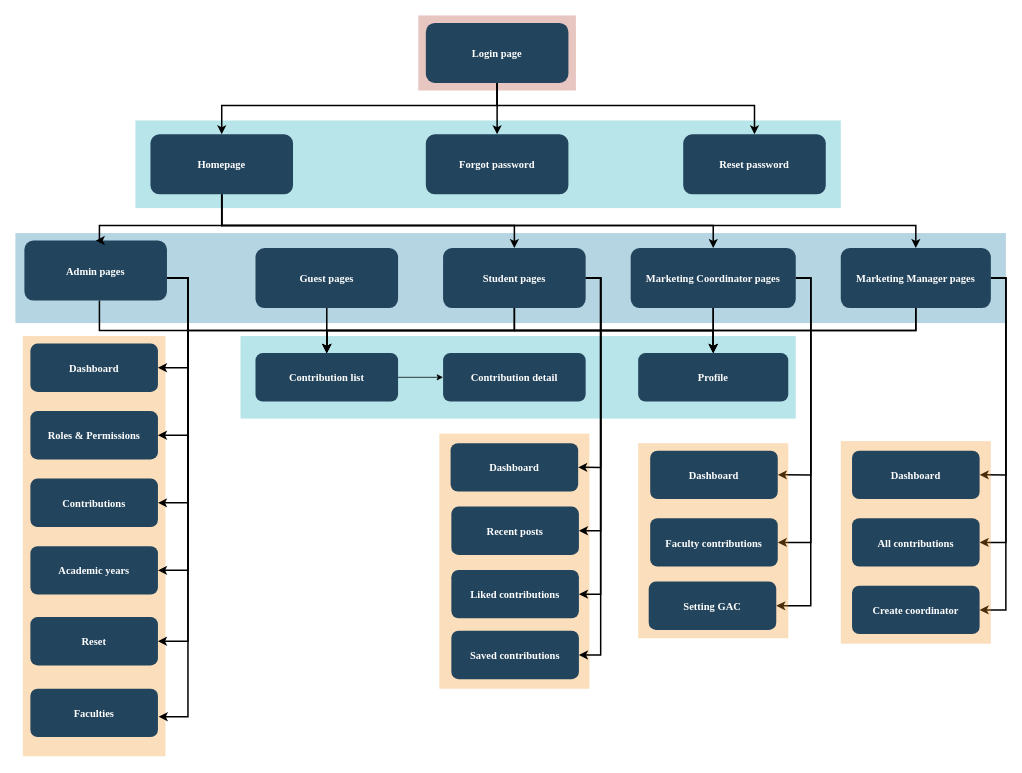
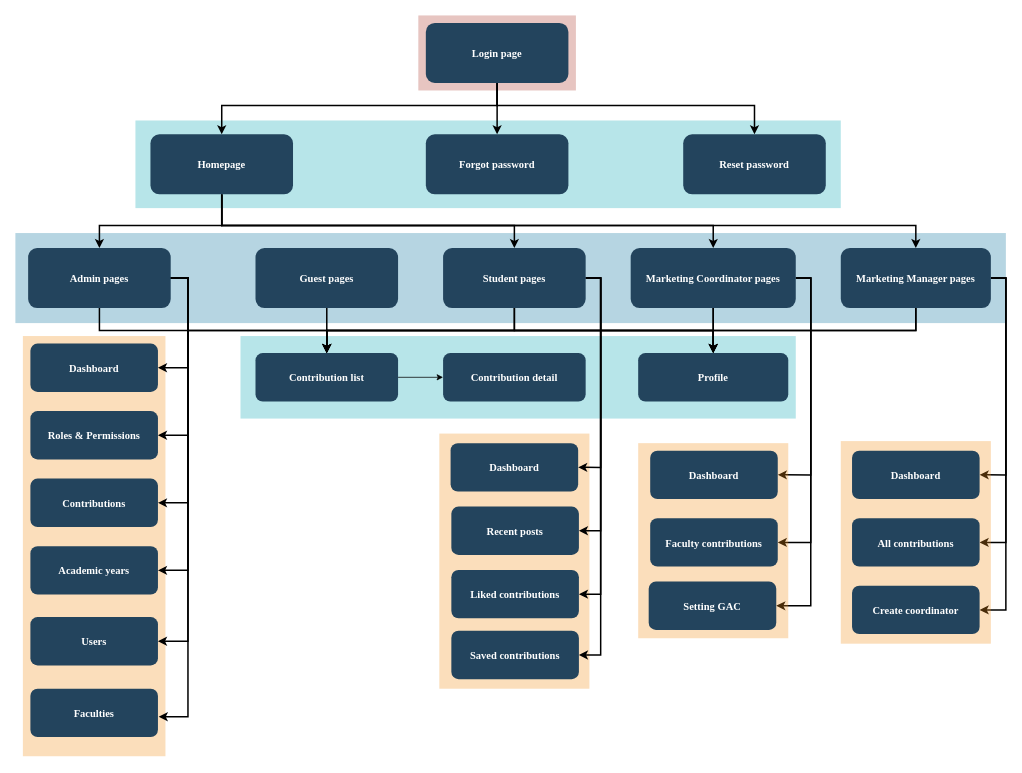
  <mxCell id="0" />
  <mxCell id="1" parent="0" />
  <mxCell id="2" value="" style="fillColor=#F2931E;strokeColor=none;opacity=30;" vertex="1" parent="1"><mxGeometry x="585" y="577.25" width="200" height="340" as="geometry" /></mxCell>
  <mxCell id="3" value="" style="fillColor=#12AAB5;strokeColor=none;opacity=30;" vertex="1" parent="1"><mxGeometry x="180" y="160" width="940" height="116.75" as="geometry" /></mxCell>
  <mxCell id="4" value="" style="fillColor=#AE4132;strokeColor=none;opacity=30;" parent="1" vertex="1"><mxGeometry x="557" y="20" width="210" height="100.0" as="geometry" /></mxCell>
  <mxCell id="5" value="" style="fillColor=#10739E;strokeColor=none;opacity=30;" parent="1" vertex="1"><mxGeometry x="20" y="310" width="1320" height="120" as="geometry" /></mxCell>
  <mxCell id="6" value="" style="fillColor=#F2931E;strokeColor=none;opacity=30;" parent="1" vertex="1"><mxGeometry x="30" y="447.25" width="190" height="560" as="geometry" /></mxCell>
  <mxCell id="7" value="" style="fillColor=#12AAB5;strokeColor=none;opacity=30;" parent="1" vertex="1"><mxGeometry x="320" y="447.25" width="740" height="110" as="geometry" /></mxCell>
  <mxCell id="8" style="edgeStyle=orthogonalEdgeStyle;rounded=0;orthogonalLoop=1;jettySize=auto;html=1;entryX=0.5;entryY=0;entryDx=0;entryDy=0;strokeWidth=2;" edge="1" parent="1" source="11" target="42"><mxGeometry relative="1" as="geometry" /></mxCell>
  <mxCell id="9" style="edgeStyle=orthogonalEdgeStyle;rounded=0;orthogonalLoop=1;jettySize=auto;html=1;entryX=0.5;entryY=0;entryDx=0;entryDy=0;strokeWidth=2;" edge="1" parent="1" source="11" target="41"><mxGeometry relative="1" as="geometry"><Array as="points"><mxPoint x="662" y="140" /><mxPoint x="295" y="140" /></Array></mxGeometry></mxCell>
  <mxCell id="10" style="edgeStyle=orthogonalEdgeStyle;rounded=0;orthogonalLoop=1;jettySize=auto;html=1;entryX=0.5;entryY=0;entryDx=0;entryDy=0;strokeWidth=2;" edge="1" parent="1" source="11" target="43"><mxGeometry relative="1" as="geometry"><Array as="points"><mxPoint x="662" y="140" /><mxPoint x="1005" y="140" /></Array></mxGeometry></mxCell>
  <mxCell id="11" value="Login page" style="rounded=1;fillColor=#23445D;gradientColor=none;strokeColor=none;fontColor=#FFFFFF;fontStyle=1;fontFamily=Tahoma;fontSize=14" parent="1" vertex="1"><mxGeometry x="567" y="30" width="190" height="80" as="geometry" /></mxCell>
  <mxCell id="12" style="edgeStyle=orthogonalEdgeStyle;rounded=0;orthogonalLoop=1;jettySize=auto;html=1;entryX=0.5;entryY=0;entryDx=0;entryDy=0;strokeWidth=2;" edge="1" parent="1" source="18" target="34"><mxGeometry relative="1" as="geometry"><Array as="points"><mxPoint x="685" y="440" /><mxPoint x="435" y="440" /></Array></mxGeometry></mxCell>
  <mxCell id="13" style="edgeStyle=orthogonalEdgeStyle;rounded=0;orthogonalLoop=1;jettySize=auto;html=1;entryX=0.5;entryY=0;entryDx=0;entryDy=0;strokeWidth=2;" edge="1" parent="1" source="18" target="35"><mxGeometry relative="1" as="geometry"><Array as="points"><mxPoint x="685" y="440" /><mxPoint x="950" y="440" /></Array></mxGeometry></mxCell>
  <mxCell id="14" style="edgeStyle=orthogonalEdgeStyle;rounded=0;orthogonalLoop=1;jettySize=auto;html=1;entryX=1;entryY=0.5;entryDx=0;entryDy=0;strokeWidth=2;" edge="1" parent="1" source="18" target="36"><mxGeometry relative="1" as="geometry"><Array as="points"><mxPoint x="800" y="370" /><mxPoint x="800" y="707" /></Array></mxGeometry></mxCell>
  <mxCell id="15" style="edgeStyle=orthogonalEdgeStyle;rounded=0;orthogonalLoop=1;jettySize=auto;html=1;entryX=1;entryY=0.5;entryDx=0;entryDy=0;strokeWidth=2;" edge="1" parent="1" source="18" target="44"><mxGeometry relative="1" as="geometry"><Array as="points"><mxPoint x="800" y="370" /><mxPoint x="800" y="791" /></Array></mxGeometry></mxCell>
  <mxCell id="16" style="edgeStyle=orthogonalEdgeStyle;rounded=0;orthogonalLoop=1;jettySize=auto;html=1;entryX=1;entryY=0.5;entryDx=0;entryDy=0;strokeWidth=2;" edge="1" parent="1" source="18" target="45"><mxGeometry relative="1" as="geometry"><Array as="points"><mxPoint x="800" y="370" /><mxPoint x="800" y="872" /></Array></mxGeometry></mxCell>
  <mxCell id="17" style="edgeStyle=orthogonalEdgeStyle;rounded=0;orthogonalLoop=1;jettySize=auto;html=1;entryX=1;entryY=0.5;entryDx=0;entryDy=0;strokeWidth=2;" edge="1" parent="1" source="18" target="66"><mxGeometry relative="1" as="geometry"><Array as="points"><mxPoint x="800" y="370" /><mxPoint x="800" y="622" /></Array></mxGeometry></mxCell>
  <mxCell id="18" value="Student pages" style="rounded=1;fillColor=#23445D;gradientColor=none;strokeColor=none;fontColor=#FFFFFF;fontStyle=1;fontFamily=Tahoma;fontSize=14" parent="1" vertex="1"><mxGeometry x="590" y="330" width="190" height="80" as="geometry" /></mxCell>
  <mxCell id="19" style="edgeStyle=orthogonalEdgeStyle;rounded=0;orthogonalLoop=1;jettySize=auto;html=1;entryX=0.5;entryY=0;entryDx=0;entryDy=0;strokeWidth=2;" edge="1" parent="1" source="26" target="34"><mxGeometry relative="1" as="geometry"><Array as="points"><mxPoint x="250" y="370" /><mxPoint x="250" y="440" /><mxPoint x="435" y="440" /></Array></mxGeometry></mxCell>
  <mxCell id="20" style="edgeStyle=orthogonalEdgeStyle;rounded=0;orthogonalLoop=1;jettySize=auto;html=1;entryX=0.5;entryY=0;entryDx=0;entryDy=0;strokeWidth=2;" edge="1" parent="1" source="26" target="35"><mxGeometry relative="1" as="geometry"><Array as="points"><mxPoint x="132" y="440" /><mxPoint x="950" y="440" /></Array></mxGeometry></mxCell>
  <mxCell id="21" style="edgeStyle=orthogonalEdgeStyle;rounded=0;orthogonalLoop=1;jettySize=auto;html=1;entryX=1;entryY=0.5;entryDx=0;entryDy=0;strokeWidth=2;" edge="1" parent="1" source="26" target="27"><mxGeometry relative="1" as="geometry"><Array as="points"><mxPoint x="250" y="370" /><mxPoint x="250" y="489" /></Array></mxGeometry></mxCell>
  <mxCell id="22" style="edgeStyle=orthogonalEdgeStyle;rounded=0;orthogonalLoop=1;jettySize=auto;html=1;entryX=1;entryY=0.5;entryDx=0;entryDy=0;strokeWidth=2;" edge="1" parent="1" source="26" target="28"><mxGeometry relative="1" as="geometry"><Array as="points"><mxPoint x="250" y="370" /><mxPoint x="250" y="579" /></Array></mxGeometry></mxCell>
  <mxCell id="23" style="edgeStyle=orthogonalEdgeStyle;rounded=0;orthogonalLoop=1;jettySize=auto;html=1;entryX=1;entryY=0.5;entryDx=0;entryDy=0;strokeWidth=2;" edge="1" parent="1" source="26" target="29"><mxGeometry relative="1" as="geometry"><Array as="points"><mxPoint x="250" y="370" /><mxPoint x="250" y="669" /></Array></mxGeometry></mxCell>
  <mxCell id="24" style="edgeStyle=orthogonalEdgeStyle;rounded=0;orthogonalLoop=1;jettySize=auto;html=1;entryX=1;entryY=0.5;entryDx=0;entryDy=0;strokeWidth=2;" edge="1" parent="1" source="26" target="30"><mxGeometry relative="1" as="geometry"><Array as="points"><mxPoint x="250" y="370" /><mxPoint x="250" y="759" /></Array></mxGeometry></mxCell>
  <mxCell id="25" style="edgeStyle=orthogonalEdgeStyle;rounded=0;orthogonalLoop=1;jettySize=auto;html=1;entryX=1;entryY=0.5;entryDx=0;entryDy=0;strokeWidth=2;" edge="1" parent="1" source="26" target="31"><mxGeometry relative="1" as="geometry"><Array as="points"><mxPoint x="250" y="370" /><mxPoint x="250" y="854" /></Array></mxGeometry></mxCell>
- <mxCell id="26" value="Admin pages" style="rounded=1;fillColor=#23445D;gradientColor=none;strokeColor=none;fontColor=#FFFFFF;fontStyle=1;fontFamily=Tahoma;fontSize=14" parent="1" vertex="1"><mxGeometry x="32" y="320" width="190" height="80" as="geometry" /></mxCell>
+ <mxCell id="26" value="Admin pages" style="rounded=1;fillColor=#23445D;gradientColor=none;strokeColor=none;fontColor=#FFFFFF;fontStyle=1;fontFamily=Tahoma;fontSize=14" parent="1" vertex="1"><mxGeometry x="37" y="330" width="190" height="80" as="geometry" /></mxCell>
  <mxCell id="27" value="Dashboard" style="rounded=1;fillColor=#23445D;gradientColor=none;strokeColor=none;fontColor=#FFFFFF;fontStyle=1;fontFamily=Tahoma;fontSize=14" parent="1" vertex="1"><mxGeometry x="40" y="457.25" width="170" height="64.5" as="geometry" /></mxCell>
  <mxCell id="28" value="Roles &amp; Permissions" style="rounded=1;fillColor=#23445D;gradientColor=none;strokeColor=none;fontColor=#FFFFFF;fontStyle=1;fontFamily=Tahoma;fontSize=14" vertex="1" parent="1"><mxGeometry x="40" y="547.25" width="170" height="64.5" as="geometry" /></mxCell>
  <mxCell id="29" value="Contributions" style="rounded=1;fillColor=#23445D;gradientColor=none;strokeColor=none;fontColor=#FFFFFF;fontStyle=1;fontFamily=Tahoma;fontSize=14" vertex="1" parent="1"><mxGeometry x="40" y="637.25" width="170" height="64.5" as="geometry" /></mxCell>
  <mxCell id="30" value="Academic years" style="rounded=1;fillColor=#23445D;gradientColor=none;strokeColor=none;fontColor=#FFFFFF;fontStyle=1;fontFamily=Tahoma;fontSize=14" vertex="1" parent="1"><mxGeometry x="40" y="727.25" width="170" height="64.5" as="geometry" /></mxCell>
- <mxCell id="31" value="Reset" style="rounded=1;fillColor=#23445D;gradientColor=none;strokeColor=none;fontColor=#FFFFFF;fontStyle=1;fontFamily=Tahoma;fontSize=14" vertex="1" parent="1"><mxGeometry x="40" y="821.75" width="170" height="64.5" as="geometry" /></mxCell>
+ <mxCell id="31" value="Users" style="rounded=1;fillColor=#23445D;gradientColor=none;strokeColor=none;fontColor=#FFFFFF;fontStyle=1;fontFamily=Tahoma;fontSize=14" vertex="1" parent="1"><mxGeometry x="40" y="821.75" width="170" height="64.5" as="geometry" /></mxCell>
  <mxCell id="32" value="Faculties" style="rounded=1;fillColor=#23445D;gradientColor=none;strokeColor=none;fontColor=#FFFFFF;fontStyle=1;fontFamily=Tahoma;fontSize=14" vertex="1" parent="1"><mxGeometry x="40" y="917.25" width="170" height="64.5" as="geometry" /></mxCell>
  <mxCell id="33" style="edgeStyle=orthogonalEdgeStyle;rounded=0;orthogonalLoop=1;jettySize=auto;html=1;" edge="1" parent="1" source="34" target="48"><mxGeometry relative="1" as="geometry" /></mxCell>
  <mxCell id="34" value="Contribution list" style="rounded=1;fillColor=#23445D;gradientColor=none;strokeColor=none;fontColor=#FFFFFF;fontStyle=1;fontFamily=Tahoma;fontSize=14" vertex="1" parent="1"><mxGeometry x="340" y="470" width="190" height="64.5" as="geometry" /></mxCell>
  <mxCell id="35" value="Profile" style="rounded=1;fillColor=#23445D;gradientColor=none;strokeColor=none;fontColor=#FFFFFF;fontStyle=1;fontFamily=Tahoma;fontSize=14" vertex="1" parent="1"><mxGeometry x="850" y="470" width="200" height="64.5" as="geometry" /></mxCell>
  <mxCell id="36" value="Recent posts" style="rounded=1;fillColor=#23445D;gradientColor=none;strokeColor=none;fontColor=#FFFFFF;fontStyle=1;fontFamily=Tahoma;fontSize=14" vertex="1" parent="1"><mxGeometry x="601" y="674.5" width="170" height="64.5" as="geometry" /></mxCell>
  <mxCell id="37" style="edgeStyle=orthogonalEdgeStyle;rounded=0;orthogonalLoop=1;jettySize=auto;html=1;entryX=0.5;entryY=0;entryDx=0;entryDy=0;strokeWidth=2;" edge="1" parent="1" source="41" target="26"><mxGeometry relative="1" as="geometry"><Array as="points"><mxPoint x="295" y="300" /><mxPoint x="132" y="300" /></Array></mxGeometry></mxCell>
  <mxCell id="38" style="edgeStyle=orthogonalEdgeStyle;rounded=0;orthogonalLoop=1;jettySize=auto;html=1;entryX=0.5;entryY=0;entryDx=0;entryDy=0;strokeWidth=2;" edge="1" parent="1" source="41" target="18"><mxGeometry relative="1" as="geometry"><Array as="points"><mxPoint x="295" y="300" /><mxPoint x="685" y="300" /></Array></mxGeometry></mxCell>
  <mxCell id="39" style="edgeStyle=orthogonalEdgeStyle;rounded=0;orthogonalLoop=1;jettySize=auto;html=1;entryX=0.5;entryY=0;entryDx=0;entryDy=0;strokeWidth=2;" edge="1" parent="1" source="41" target="60"><mxGeometry relative="1" as="geometry"><Array as="points"><mxPoint x="295" y="300" /><mxPoint x="950" y="300" /></Array></mxGeometry></mxCell>
  <mxCell id="40" style="edgeStyle=orthogonalEdgeStyle;rounded=0;orthogonalLoop=1;jettySize=auto;html=1;entryX=0.5;entryY=0;entryDx=0;entryDy=0;strokeWidth=2;" edge="1" parent="1" source="41" target="54"><mxGeometry relative="1" as="geometry"><Array as="points"><mxPoint x="295" y="300" /><mxPoint x="1220" y="300" /></Array></mxGeometry></mxCell>
  <mxCell id="41" value="Homepage" style="rounded=1;fillColor=#23445D;gradientColor=none;strokeColor=none;fontColor=#FFFFFF;fontStyle=1;fontFamily=Tahoma;fontSize=14" vertex="1" parent="1"><mxGeometry x="200" y="178.37" width="190" height="80" as="geometry" /></mxCell>
  <mxCell id="42" value="Forgot password" style="rounded=1;fillColor=#23445D;gradientColor=none;strokeColor=none;fontColor=#FFFFFF;fontStyle=1;fontFamily=Tahoma;fontSize=14" vertex="1" parent="1"><mxGeometry x="567" y="178.37" width="190" height="80" as="geometry" /></mxCell>
  <mxCell id="43" value="Reset password" style="rounded=1;fillColor=#23445D;gradientColor=none;strokeColor=none;fontColor=#FFFFFF;fontStyle=1;fontFamily=Tahoma;fontSize=14" vertex="1" parent="1"><mxGeometry x="910" y="178.37" width="190" height="80" as="geometry" /></mxCell>
  <mxCell id="44" value="Liked contributions" style="rounded=1;fillColor=#23445D;gradientColor=none;strokeColor=none;fontColor=#FFFFFF;fontStyle=1;fontFamily=Tahoma;fontSize=14" vertex="1" parent="1"><mxGeometry x="601" y="759" width="170" height="64.5" as="geometry" /></mxCell>
  <mxCell id="45" value="Saved contributions" style="rounded=1;fillColor=#23445D;gradientColor=none;strokeColor=none;fontColor=#FFFFFF;fontStyle=1;fontFamily=Tahoma;fontSize=14" vertex="1" parent="1"><mxGeometry x="601" y="840" width="170" height="64.5" as="geometry" /></mxCell>
  <mxCell id="46" style="edgeStyle=orthogonalEdgeStyle;rounded=0;orthogonalLoop=1;jettySize=auto;html=1;entryX=0.5;entryY=0;entryDx=0;entryDy=0;strokeWidth=2;" edge="1" parent="1" source="47" target="34"><mxGeometry relative="1" as="geometry" /></mxCell>
  <mxCell id="47" value="Guest pages" style="rounded=1;fillColor=#23445D;gradientColor=none;strokeColor=none;fontColor=#FFFFFF;fontStyle=1;fontFamily=Tahoma;fontSize=14" vertex="1" parent="1"><mxGeometry x="340" y="330" width="190" height="80" as="geometry" /></mxCell>
  <mxCell id="48" value="Contribution detail" style="rounded=1;fillColor=#23445D;gradientColor=none;strokeColor=none;fontColor=#FFFFFF;fontStyle=1;fontFamily=Tahoma;fontSize=14" vertex="1" parent="1"><mxGeometry x="590" y="470" width="190" height="64.5" as="geometry" /></mxCell>
  <mxCell id="49" style="edgeStyle=orthogonalEdgeStyle;rounded=0;orthogonalLoop=1;jettySize=auto;html=1;entryX=0.5;entryY=0;entryDx=0;entryDy=0;strokeWidth=2;" edge="1" parent="1" source="54" target="34"><mxGeometry relative="1" as="geometry"><Array as="points"><mxPoint x="1220" y="440" /><mxPoint x="435" y="440" /></Array></mxGeometry></mxCell>
  <mxCell id="50" style="edgeStyle=orthogonalEdgeStyle;rounded=0;orthogonalLoop=1;jettySize=auto;html=1;entryX=0.5;entryY=0;entryDx=0;entryDy=0;strokeWidth=2;" edge="1" parent="1" source="54" target="35"><mxGeometry relative="1" as="geometry"><Array as="points"><mxPoint x="1220" y="440" /><mxPoint x="950" y="440" /></Array></mxGeometry></mxCell>
  <mxCell id="51" style="edgeStyle=orthogonalEdgeStyle;rounded=0;orthogonalLoop=1;jettySize=auto;html=1;entryX=1;entryY=0.5;entryDx=0;entryDy=0;strokeWidth=2;" edge="1" parent="1" source="54" target="68"><mxGeometry relative="1" as="geometry"><Array as="points"><mxPoint x="1340" y="370" /><mxPoint x="1340" y="632" /></Array></mxGeometry></mxCell>
  <mxCell id="52" style="edgeStyle=orthogonalEdgeStyle;rounded=0;orthogonalLoop=1;jettySize=auto;html=1;entryX=1;entryY=0.5;entryDx=0;entryDy=0;strokeWidth=2;" edge="1" parent="1" source="54" target="65"><mxGeometry relative="1" as="geometry"><Array as="points"><mxPoint x="1340" y="370" /><mxPoint x="1340" y="722" /></Array></mxGeometry></mxCell>
  <mxCell id="53" style="edgeStyle=orthogonalEdgeStyle;rounded=0;orthogonalLoop=1;jettySize=auto;html=1;entryX=1;entryY=0.5;entryDx=0;entryDy=0;strokeWidth=2;" edge="1" parent="1" source="54" target="69"><mxGeometry relative="1" as="geometry"><Array as="points"><mxPoint x="1340" y="370" /><mxPoint x="1340" y="812" /></Array></mxGeometry></mxCell>
  <mxCell id="54" value="Marketing Manager pages" style="rounded=1;fillColor=#23445D;gradientColor=none;strokeColor=none;fontColor=#FFFFFF;fontStyle=1;fontFamily=Tahoma;fontSize=14" vertex="1" parent="1"><mxGeometry x="1120" y="330" width="200" height="80" as="geometry" /></mxCell>
  <mxCell id="55" style="edgeStyle=orthogonalEdgeStyle;rounded=0;orthogonalLoop=1;jettySize=auto;html=1;entryX=0.5;entryY=0;entryDx=0;entryDy=0;strokeWidth=2;" edge="1" parent="1" source="60" target="34"><mxGeometry relative="1" as="geometry"><Array as="points"><mxPoint x="950" y="440" /><mxPoint x="435" y="440" /></Array></mxGeometry></mxCell>
  <mxCell id="56" style="edgeStyle=orthogonalEdgeStyle;rounded=0;orthogonalLoop=1;jettySize=auto;html=1;entryX=0.5;entryY=0;entryDx=0;entryDy=0;strokeWidth=2;" edge="1" parent="1" source="60" target="35"><mxGeometry relative="1" as="geometry" /></mxCell>
  <mxCell id="57" style="edgeStyle=orthogonalEdgeStyle;rounded=0;orthogonalLoop=1;jettySize=auto;html=1;entryX=1;entryY=0.5;entryDx=0;entryDy=0;strokeWidth=2;exitX=1;exitY=0.5;exitDx=0;exitDy=0;" edge="1" parent="1" source="60" target="62"><mxGeometry relative="1" as="geometry"><mxPoint x="1060" y="450" as="sourcePoint" /><Array as="points"><mxPoint x="1080" y="370" /><mxPoint x="1080" y="722" /></Array></mxGeometry></mxCell>
  <mxCell id="58" style="edgeStyle=orthogonalEdgeStyle;rounded=0;orthogonalLoop=1;jettySize=auto;html=1;entryX=1;entryY=0.5;entryDx=0;entryDy=0;strokeWidth=2;exitX=1;exitY=0.5;exitDx=0;exitDy=0;" edge="1" parent="1" source="60" target="63"><mxGeometry relative="1" as="geometry"><mxPoint x="1070" y="450" as="sourcePoint" /><Array as="points"><mxPoint x="1080" y="370" /><mxPoint x="1080" y="807" /></Array></mxGeometry></mxCell>
  <mxCell id="59" style="edgeStyle=orthogonalEdgeStyle;rounded=0;orthogonalLoop=1;jettySize=auto;html=1;entryX=1;entryY=0.5;entryDx=0;entryDy=0;strokeWidth=2;" edge="1" parent="1" source="60" target="67"><mxGeometry relative="1" as="geometry"><Array as="points"><mxPoint x="1080" y="370" /><mxPoint x="1080" y="632" /></Array></mxGeometry></mxCell>
  <mxCell id="60" value="Marketing Coordinator pages" style="rounded=1;fillColor=#23445D;gradientColor=none;strokeColor=none;fontColor=#FFFFFF;fontStyle=1;fontFamily=Tahoma;fontSize=14" vertex="1" parent="1"><mxGeometry x="840" y="330" width="220" height="80" as="geometry" /></mxCell>
  <mxCell id="61" value="" style="fillColor=#F2931E;strokeColor=none;opacity=30;" vertex="1" parent="1"><mxGeometry x="850" y="590" width="200" height="260" as="geometry" /></mxCell>
  <mxCell id="62" value="Faculty contributions" style="rounded=1;fillColor=#23445D;gradientColor=none;strokeColor=none;fontColor=#FFFFFF;fontStyle=1;fontFamily=Tahoma;fontSize=14" vertex="1" parent="1"><mxGeometry x="866" y="690" width="170" height="64.5" as="geometry" /></mxCell>
  <mxCell id="63" value="Setting GAC" style="rounded=1;fillColor=#23445D;gradientColor=none;strokeColor=none;fontColor=#FFFFFF;fontStyle=1;fontFamily=Tahoma;fontSize=14" vertex="1" parent="1"><mxGeometry x="864" y="774.5" width="170" height="64.5" as="geometry" /></mxCell>
  <mxCell id="64" value="" style="fillColor=#F2931E;strokeColor=none;opacity=30;" vertex="1" parent="1"><mxGeometry x="1120" y="587.25" width="200" height="270" as="geometry" /></mxCell>
  <mxCell id="65" value="All contributions" style="rounded=1;fillColor=#23445D;gradientColor=none;strokeColor=none;fontColor=#FFFFFF;fontStyle=1;fontFamily=Tahoma;fontSize=14" vertex="1" parent="1"><mxGeometry x="1135" y="690" width="170" height="64.5" as="geometry" /></mxCell>
  <mxCell id="66" value="Dashboard" style="rounded=1;fillColor=#23445D;gradientColor=none;strokeColor=none;fontColor=#FFFFFF;fontStyle=1;fontFamily=Tahoma;fontSize=14" vertex="1" parent="1"><mxGeometry x="600" y="590" width="170" height="64.5" as="geometry" /></mxCell>
  <mxCell id="67" value="Dashboard" style="rounded=1;fillColor=#23445D;gradientColor=none;strokeColor=none;fontColor=#FFFFFF;fontStyle=1;fontFamily=Tahoma;fontSize=14" vertex="1" parent="1"><mxGeometry x="866" y="600" width="170" height="64.5" as="geometry" /></mxCell>
  <mxCell id="68" value="Dashboard" style="rounded=1;fillColor=#23445D;gradientColor=none;strokeColor=none;fontColor=#FFFFFF;fontStyle=1;fontFamily=Tahoma;fontSize=14" vertex="1" parent="1"><mxGeometry x="1135" y="600" width="170" height="64.5" as="geometry" /></mxCell>
  <mxCell id="69" value="Create coordinator" style="rounded=1;fillColor=#23445D;gradientColor=none;strokeColor=none;fontColor=#FFFFFF;fontStyle=1;fontFamily=Tahoma;fontSize=14" vertex="1" parent="1"><mxGeometry x="1135" y="780" width="170" height="64.5" as="geometry" /></mxCell>
  <mxCell id="70" style="edgeStyle=orthogonalEdgeStyle;rounded=0;orthogonalLoop=1;jettySize=auto;html=1;entryX=1.006;entryY=0.579;entryDx=0;entryDy=0;entryPerimeter=0;strokeWidth=2;" edge="1" parent="1" source="26" target="32"><mxGeometry relative="1" as="geometry"><Array as="points"><mxPoint x="250" y="370" /><mxPoint x="250" y="955" /></Array></mxGeometry></mxCell>
